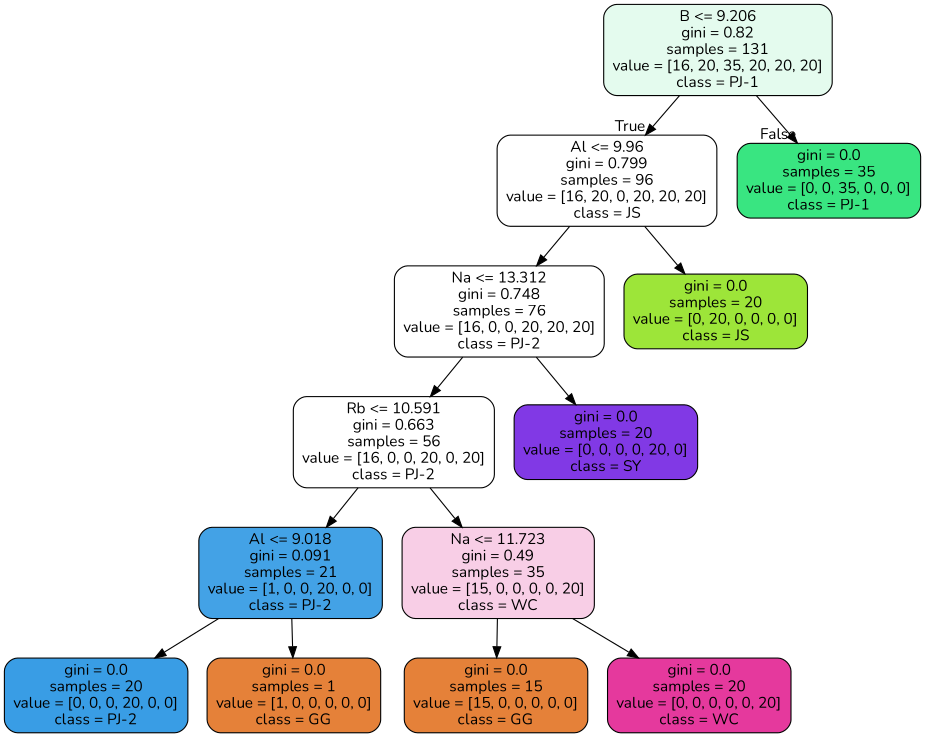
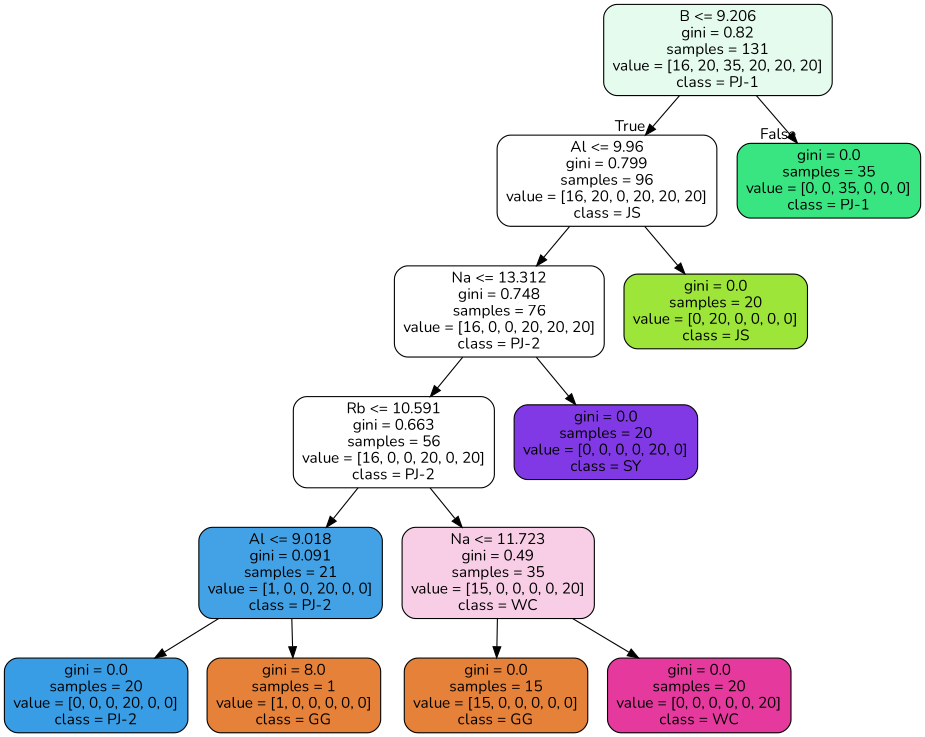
  digraph {
    fontname=Nunito
    node [color=black fillcolor="#ffffff" fontname=Nunito shape=box style="filled, rounded"]
    edge [fontname=Nunito]
    n1 [fillcolor="#e4fbee" label="B <= 9.206\ngini = 0.82\nsamples = 131\nvalue = [16, 20, 35, 20, 20, 20]\nclass = PJ-1"]
    n2 [label="Al <= 9.96\ngini = 0.799\nsamples = 96\nvalue = [16, 20, 0, 20, 20, 20]\nclass = JS"]
    n3 [fillcolor="#39e581" label="gini = 0.0\nsamples = 35\nvalue = [0, 0, 35, 0, 0, 0]\nclass = PJ-1"]
    n4 [label="Na <= 13.312\ngini = 0.748\nsamples = 76\nvalue = [16, 0, 0, 20, 20, 20]\nclass = PJ-2"]
    n5 [fillcolor="#9de539" label="gini = 0.0\nsamples = 20\nvalue = [0, 20, 0, 0, 0, 0]\nclass = JS"]
    n6 [label="Rb <= 10.591\ngini = 0.663\nsamples = 56\nvalue = [16, 0, 0, 20, 0, 20]\nclass = PJ-2"]
    n7 [fillcolor="#8139e5" label="gini = 0.0\nsamples = 20\nvalue = [0, 0, 0, 0, 20, 0]\nclass = SY"]
    n8 [fillcolor="#43a2e6" label="Al <= 9.018\ngini = 0.091\nsamples = 21\nvalue = [1, 0, 0, 20, 0, 0]\nclass = PJ-2"]
    n9 [fillcolor="#f8cee6" label="Na <= 11.723\ngini = 0.49\nsamples = 35\nvalue = [15, 0, 0, 0, 0, 20]\nclass = WC"]
    n10 [fillcolor="#399de5" label="gini = 0.0\nsamples = 20\nvalue = [0, 0, 0, 20, 0, 0]\nclass = PJ-2"]
-   n11 [fillcolor="#e58139" label="gini = 0.0\nsamples = 1\nvalue = [1, 0, 0, 0, 0, 0]\nclass = GG"]
+   n11 [fillcolor="#e58139" label="gini = 8.0\nsamples = 1\nvalue = [1, 0, 0, 0, 0, 0]\nclass = GG"]
    n12 [fillcolor="#e58139" label="gini = 0.0\nsamples = 15\nvalue = [15, 0, 0, 0, 0, 0]\nclass = GG"]
    n13 [fillcolor="#e5399d" label="gini = 0.0\nsamples = 20\nvalue = [0, 0, 0, 0, 0, 20]\nclass = WC"]
    n1 -> n2 [headlabel=True labelangle=45 labeldistance=2.5]
    n1 -> n3 [headlabel=False labelangle=-45 labeldistance=2.5]
    n2 -> n4
    n2 -> n5
    n4 -> n6
    n4 -> n7
    n6 -> n8
    n6 -> n9
    n8 -> n10
    n8 -> n11
    n9 -> n12
    n9 -> n13
  }
